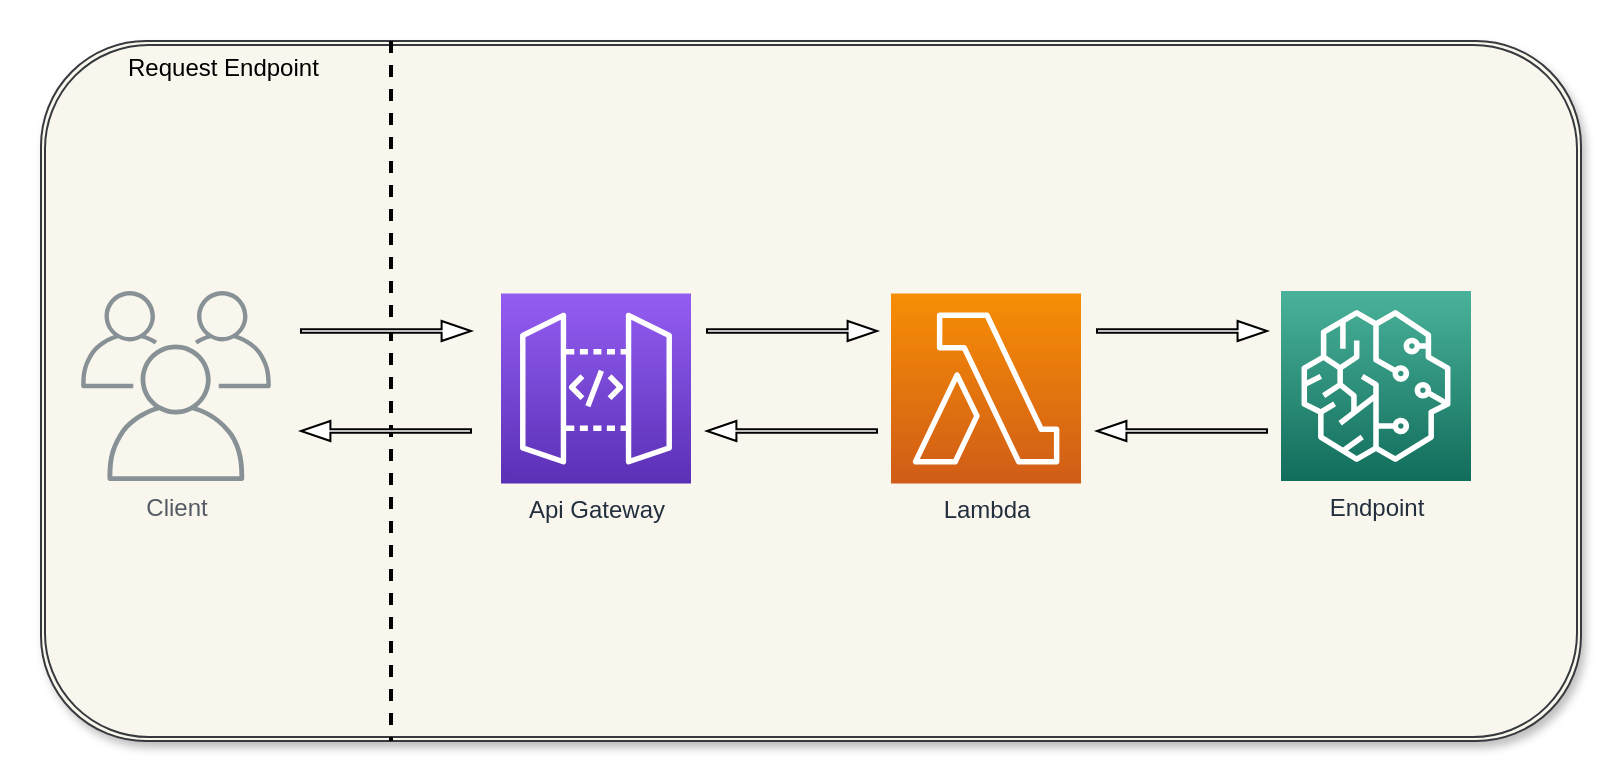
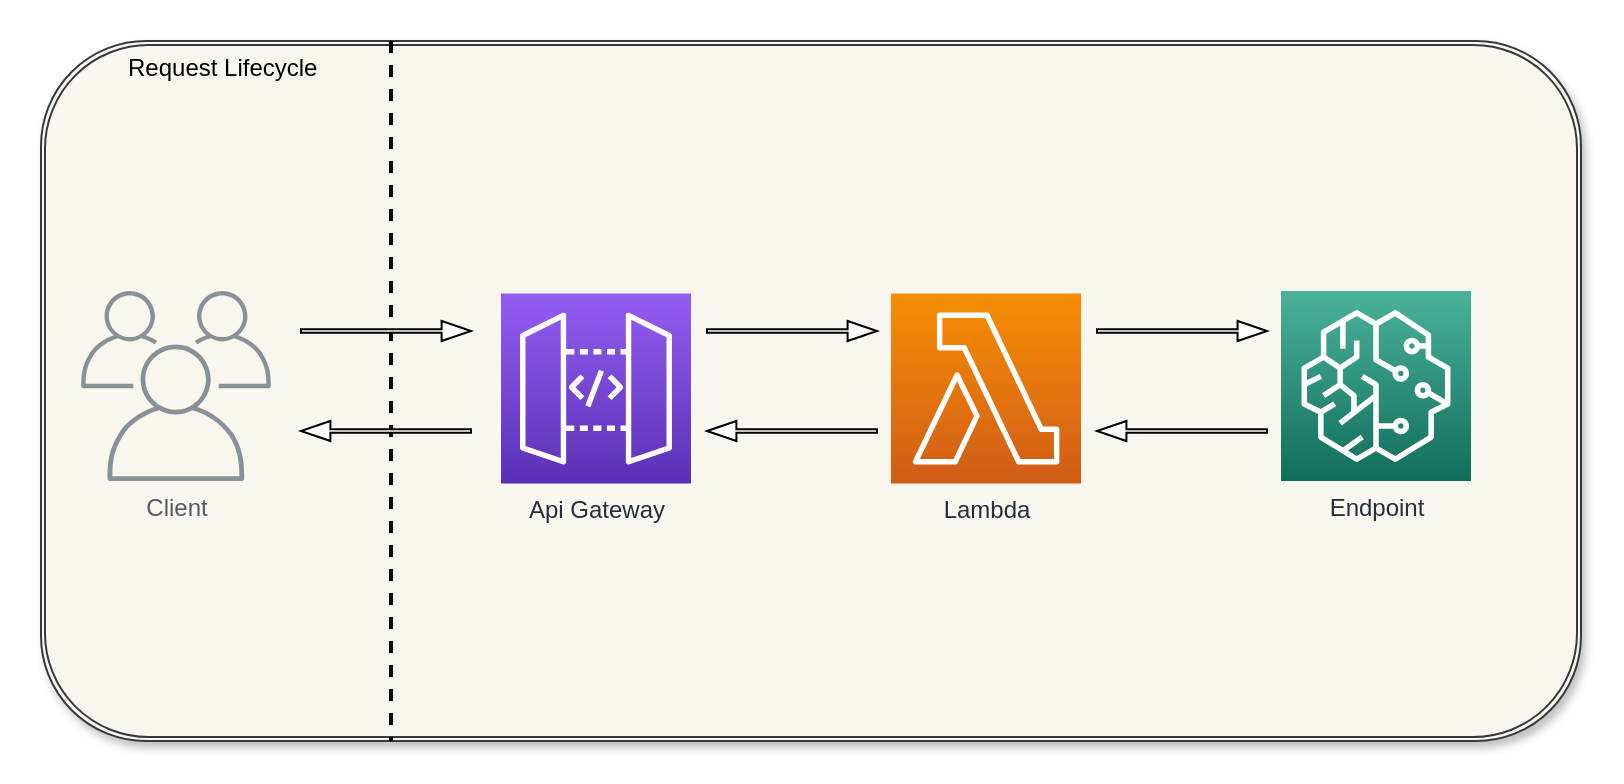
  <mxCell id="0" />
  <mxCell id="1" parent="0" />
- <mxCell id="2" value="Request Endpoint" style="shape=ext;double=1;rounded=1;whiteSpace=wrap;html=1;fillColor=#f9f7ed;strokeColor=#36393d;shadow=1;verticalAlign=top;align=left;fontColor=#000000;spacingLeft=40;spacingTop=-2;" parent="1" vertex="1"><mxGeometry x="20" y="20" width="770" height="350" as="geometry" /></mxCell>
+ <mxCell id="2" value="Request Lifecycle" style="shape=ext;double=1;rounded=1;whiteSpace=wrap;html=1;fillColor=#f9f7ed;strokeColor=#36393d;shadow=1;verticalAlign=top;align=left;fontColor=#000000;spacingLeft=40;spacingTop=-2;" parent="1" vertex="1"><mxGeometry x="20" y="20" width="770" height="350" as="geometry" /></mxCell>
  <mxCell id="3" value="Lambda" style="sketch=0;points=[[0,0,0],[0.25,0,0],[0.5,0,0],[0.75,0,0],[1,0,0],[0,1,0],[0.25,1,0],[0.5,1,0],[0.75,1,0],[1,1,0],[0,0.25,0],[0,0.5,0],[0,0.75,0],[1,0.25,0],[1,0.5,0],[1,0.75,0]];outlineConnect=0;fontColor=#232F3E;gradientColor=#F78E04;gradientDirection=north;fillColor=#D05C17;strokeColor=#ffffff;dashed=0;verticalLabelPosition=bottom;verticalAlign=top;align=center;html=1;fontSize=12;fontStyle=0;aspect=fixed;shape=mxgraph.aws4.resourceIcon;resIcon=mxgraph.aws4.lambda;rounded=1;shadow=0;labelPosition=center;rotation=0;" parent="1" vertex="1"><mxGeometry x="445" y="146.25" width="95" height="95" as="geometry" /></mxCell>
  <mxCell id="4" value="Api Gateway" style="sketch=0;points=[[0,0,0],[0.25,0,0],[0.5,0,0],[0.75,0,0],[1,0,0],[0,1,0],[0.25,1,0],[0.5,1,0],[0.75,1,0],[1,1,0],[0,0.25,0],[0,0.5,0],[0,0.75,0],[1,0.25,0],[1,0.5,0],[1,0.75,0]];outlineConnect=0;fontColor=#232F3E;gradientColor=#945DF2;gradientDirection=north;fillColor=#5A30B5;strokeColor=#ffffff;dashed=0;verticalLabelPosition=bottom;verticalAlign=top;align=center;html=1;fontSize=12;fontStyle=0;aspect=fixed;shape=mxgraph.aws4.resourceIcon;resIcon=mxgraph.aws4.api_gateway;rounded=1;shadow=0;rotation=0;" parent="1" vertex="1"><mxGeometry x="250" y="146.25" width="95" height="95" as="geometry" /></mxCell>
  <mxCell id="5" value="Endpoint" style="sketch=0;points=[[0,0,0],[0.25,0,0],[0.5,0,0],[0.75,0,0],[1,0,0],[0,1,0],[0.25,1,0],[0.5,1,0],[0.75,1,0],[1,1,0],[0,0.25,0],[0,0.5,0],[0,0.75,0],[1,0.25,0],[1,0.5,0],[1,0.75,0]];outlineConnect=0;fontColor=#232F3E;gradientColor=#4AB29A;gradientDirection=north;fillColor=#116D5B;strokeColor=#ffffff;dashed=0;verticalLabelPosition=bottom;verticalAlign=top;align=center;html=1;fontSize=12;fontStyle=0;aspect=fixed;shape=mxgraph.aws4.resourceIcon;resIcon=mxgraph.aws4.sagemaker;rounded=1;shadow=0;labelBackgroundColor=none;rotation=0;" parent="1" vertex="1"><mxGeometry x="640" y="145" width="95" height="95" as="geometry" /></mxCell>
  <mxCell id="6" value="Client" style="sketch=0;outlineConnect=0;gradientColor=none;fontColor=#545B64;strokeColor=none;fillColor=#879196;dashed=0;verticalLabelPosition=bottom;verticalAlign=top;align=center;html=1;fontSize=12;fontStyle=0;aspect=fixed;shape=mxgraph.aws4.illustration_users;pointerEvents=1;rotation=0;" vertex="1" parent="1"><mxGeometry x="40" y="145" width="95" height="95" as="geometry" /></mxCell>
  <mxCell id="7" value="" style="line;strokeWidth=2;direction=south;html=1;strokeColor=#000000;dashed=1;" vertex="1" parent="1"><mxGeometry x="190" y="20" width="10" height="350" as="geometry" /></mxCell>
  <mxCell id="8" value="" style="shape=singleArrow;whiteSpace=wrap;html=1;strokeColor=#000000;arrowWidth=0.166;arrowSize=0.173;" vertex="1" parent="1"><mxGeometry x="353" y="160" width="85" height="10" as="geometry" /></mxCell>
  <mxCell id="9" value="" style="shape=singleArrow;whiteSpace=wrap;html=1;strokeColor=#000000;arrowWidth=0.166;arrowSize=0.173;" vertex="1" parent="1"><mxGeometry x="548" y="160" width="85" height="10" as="geometry" /></mxCell>
  <mxCell id="10" value="" style="shape=singleArrow;whiteSpace=wrap;html=1;strokeColor=#000000;arrowWidth=0.166;arrowSize=0.173;" vertex="1" parent="1"><mxGeometry x="150" y="160" width="85" height="10" as="geometry" /></mxCell>
  <mxCell id="11" value="" style="shape=singleArrow;whiteSpace=wrap;html=1;strokeColor=#000000;arrowWidth=0.166;arrowSize=0.173;direction=west;" vertex="1" parent="1"><mxGeometry x="150" y="210" width="85" height="10" as="geometry" /></mxCell>
  <mxCell id="12" value="" style="shape=singleArrow;whiteSpace=wrap;html=1;strokeColor=#000000;arrowWidth=0.166;arrowSize=0.173;direction=west;" vertex="1" parent="1"><mxGeometry x="353" y="210" width="85" height="10" as="geometry" /></mxCell>
  <mxCell id="13" value="" style="shape=singleArrow;whiteSpace=wrap;html=1;strokeColor=#000000;arrowWidth=0.166;arrowSize=0.173;direction=west;" vertex="1" parent="1"><mxGeometry x="548" y="210" width="85" height="10" as="geometry" /></mxCell>
